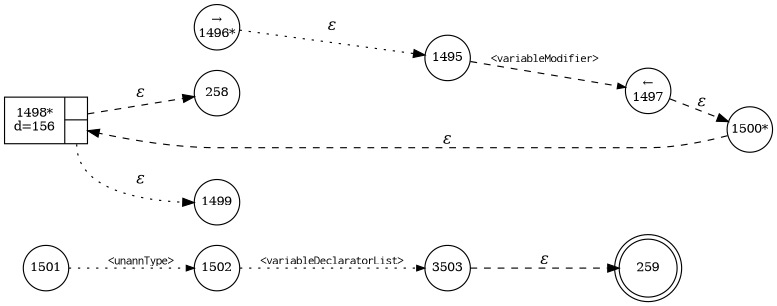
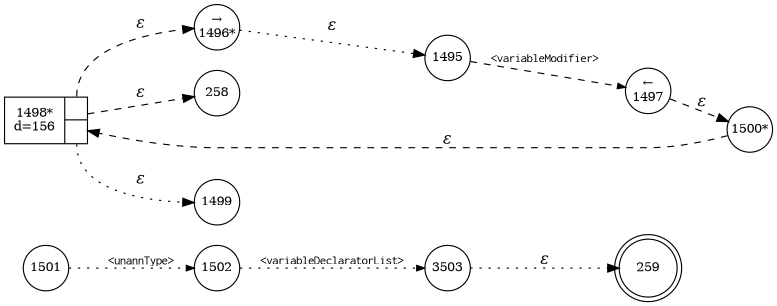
  digraph {
    rankdir=LR
    node [fixedsize=true fontsize=11 shape=circle peripheries=1]
    edge [fontname="Times-Italic" style=dashed]
    n1 [label=259 shape=doublecircle width=.6 peripheries=""]
    n2 [label=258 width=.55]
    n3 [fixedsize=false label="{1498*\nd=156|{<p0>|<p1>}}" shape=record]
    n4 [label="&rarr;\n1496*" width=.55]
    n5 [label=1499 width=.55]
    n6 [label=1495 width=.55]
    n7 [label="&larr;\n1497" width=.55]
    n8 [label="1500*" width=.55]
    n9 [label=1501 width=.55]
    n10 [label=1502 width=.55]
    n11 [label=3503 width=.55]
    n3 -> n2 [label="&epsilon;"]
+   n3 -> n4 [label="&epsilon;" tailport=p0]
    n3 -> n5 [label="&epsilon;" style=dotted tailport=p1]
    n4 -> n6 [label="&epsilon;" style=dotted]
    n6 -> n7 [arrowhead=normal arrowsize=.7 fontname=Courier fontsize=11 label="<variableModifier>"]
    n7 -> n8 [label="&epsilon;"]
    n8 -> n3 [label="&epsilon;"]
    n9 -> n10 [arrowhead=normal arrowsize=.7 fontname=Courier fontsize=11 label="<unannType>" style=dotted]
    n10 -> n11 [arrowhead=normal arrowsize=.7 fontname=Courier fontsize=11 label="<variableDeclaratorList>" style=dotted]
-   n11 -> n1 [label="&epsilon;"]
+   n11 -> n1 [label="&epsilon;" style=dotted]
  }
